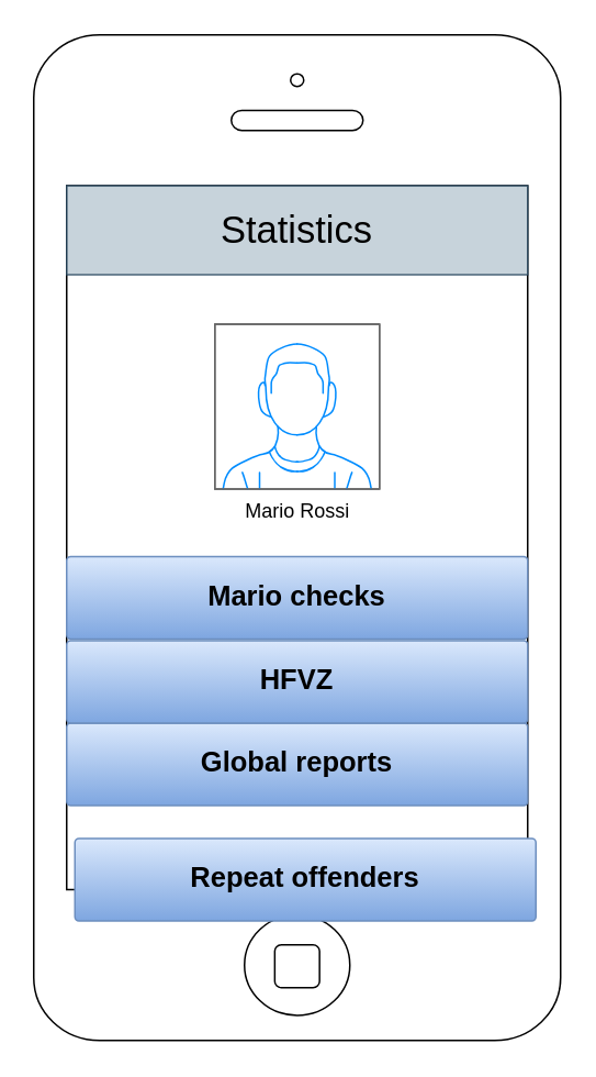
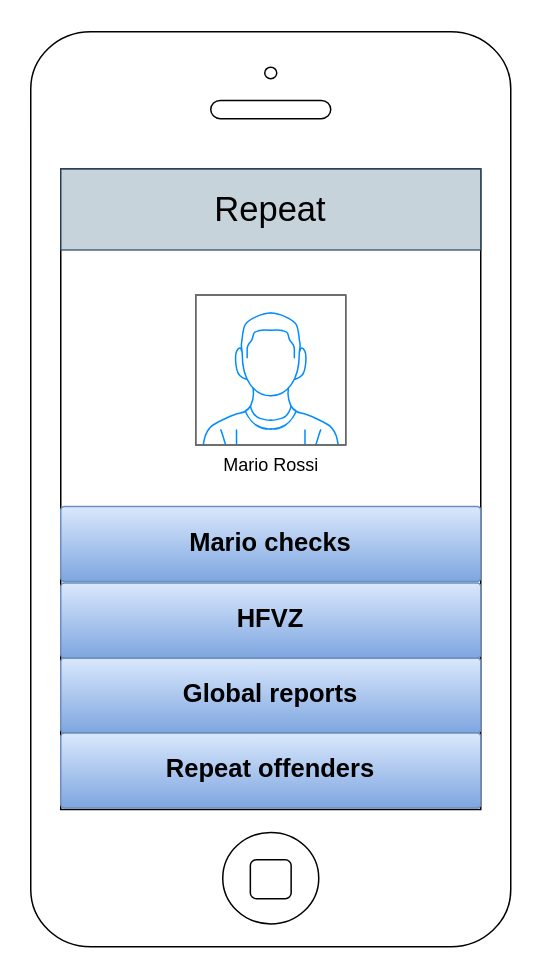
  <mxCell id="0" />
  <mxCell id="1" parent="0" />
  <mxCell id="2" value="" style="html=1;verticalLabelPosition=bottom;labelBackgroundColor=#ffffff;verticalAlign=top;shadow=0;dashed=0;strokeWidth=1;shape=mxgraph.ios7.misc.iphone;gradientColor=none;fillColor=#FFFFFF;" parent="1" vertex="1"><mxGeometry x="20" y="20.5" width="320" height="610" as="geometry" /></mxCell>
- <mxCell id="3" value="Statistics" style="text;html=1;align=center;verticalAlign=middle;whiteSpace=wrap;rounded=0;fontSize=23;opacity=80;fillColor=#bac8d3;strokeColor=#23445d;" parent="1" vertex="1"><mxGeometry x="40" y="112" width="280" height="54" as="geometry" /></mxCell>
+ <mxCell id="3" value="Repeat" style="text;html=1;align=center;verticalAlign=middle;whiteSpace=wrap;rounded=0;fontSize=23;opacity=80;fillColor=#bac8d3;strokeColor=#23445d;" parent="1" vertex="1"><mxGeometry x="40" y="112" width="280" height="54" as="geometry" /></mxCell>
  <mxCell id="4" value="Mario Rossi" style="verticalLabelPosition=bottom;shadow=0;dashed=0;align=center;html=1;verticalAlign=top;strokeWidth=1;shape=mxgraph.mockup.containers.userMale;strokeColor=#666666;strokeColor2=#008cff;fillColor=#ffffff;" parent="1" vertex="1"><mxGeometry x="130" y="196" width="100" height="100" as="geometry" /></mxCell>
  <mxCell id="5" value="&lt;font style=&quot;font-size: 17px&quot;&gt;&lt;b&gt;Mario checks&lt;/b&gt;&lt;/font&gt;" style="strokeWidth=1;html=1;shadow=0;dashed=0;shape=mxgraph.ios.iTextInput;strokeColor=#6c8ebf;buttonText=;fontSize=8;fillColor=#dae8fc;whiteSpace=wrap;align=center;gradientColor=#7ea6e0;" parent="1" vertex="1"><mxGeometry x="40" y="337" width="280" height="50" as="geometry" /></mxCell>
  <mxCell id="6" value="&lt;b&gt;&lt;font style=&quot;font-size: 17px&quot;&gt;Global reports&lt;/font&gt;&lt;/b&gt;" style="strokeWidth=1;html=1;shadow=0;dashed=0;shape=mxgraph.ios.iTextInput;strokeColor=#6c8ebf;buttonText=;fontSize=8;fillColor=#dae8fc;whiteSpace=wrap;align=center;gradientColor=#7ea6e0;" parent="1" vertex="1"><mxGeometry x="40" y="438" width="280" height="50" as="geometry" /></mxCell>
  <mxCell id="7" value="&lt;span style=&quot;font-size: 17px&quot;&gt;&lt;b&gt;HFVZ&lt;/b&gt;&lt;/span&gt;" style="strokeWidth=1;html=1;shadow=0;dashed=0;shape=mxgraph.ios.iTextInput;strokeColor=#6c8ebf;buttonText=;fontSize=8;fillColor=#dae8fc;whiteSpace=wrap;align=center;gradientColor=#7ea6e0;" parent="1" vertex="1"><mxGeometry x="40" y="388" width="280" height="50" as="geometry" /></mxCell>
- <mxCell id="8" value="&lt;span style=&quot;font-size: 17px&quot;&gt;&lt;b&gt;Repeat offenders&lt;/b&gt;&lt;/span&gt;" style="strokeWidth=1;html=1;shadow=0;dashed=0;shape=mxgraph.ios.iTextInput;strokeColor=#6c8ebf;buttonText=;fontSize=8;fillColor=#dae8fc;whiteSpace=wrap;align=center;gradientColor=#7ea6e0;" parent="1" vertex="1"><mxGeometry x="45" y="508" width="280" height="50" as="geometry" /></mxCell>
+ <mxCell id="8" value="&lt;span style=&quot;font-size: 17px&quot;&gt;&lt;b&gt;Repeat offenders&lt;/b&gt;&lt;/span&gt;" style="strokeWidth=1;html=1;shadow=0;dashed=0;shape=mxgraph.ios.iTextInput;strokeColor=#6c8ebf;buttonText=;fontSize=8;fillColor=#dae8fc;whiteSpace=wrap;align=center;gradientColor=#7ea6e0;" parent="1" vertex="1"><mxGeometry x="40" y="488" width="280" height="50" as="geometry" /></mxCell>
